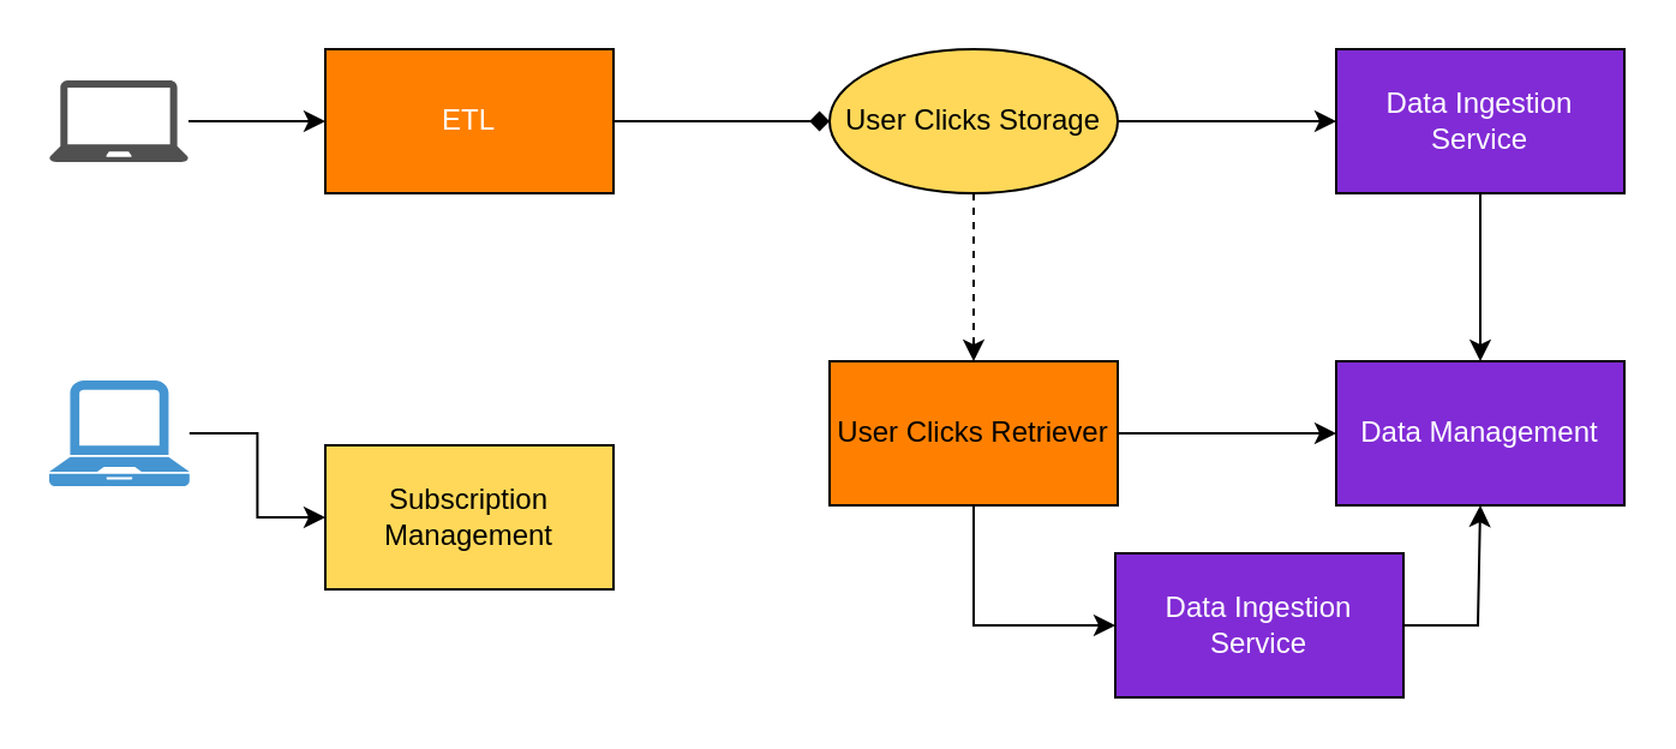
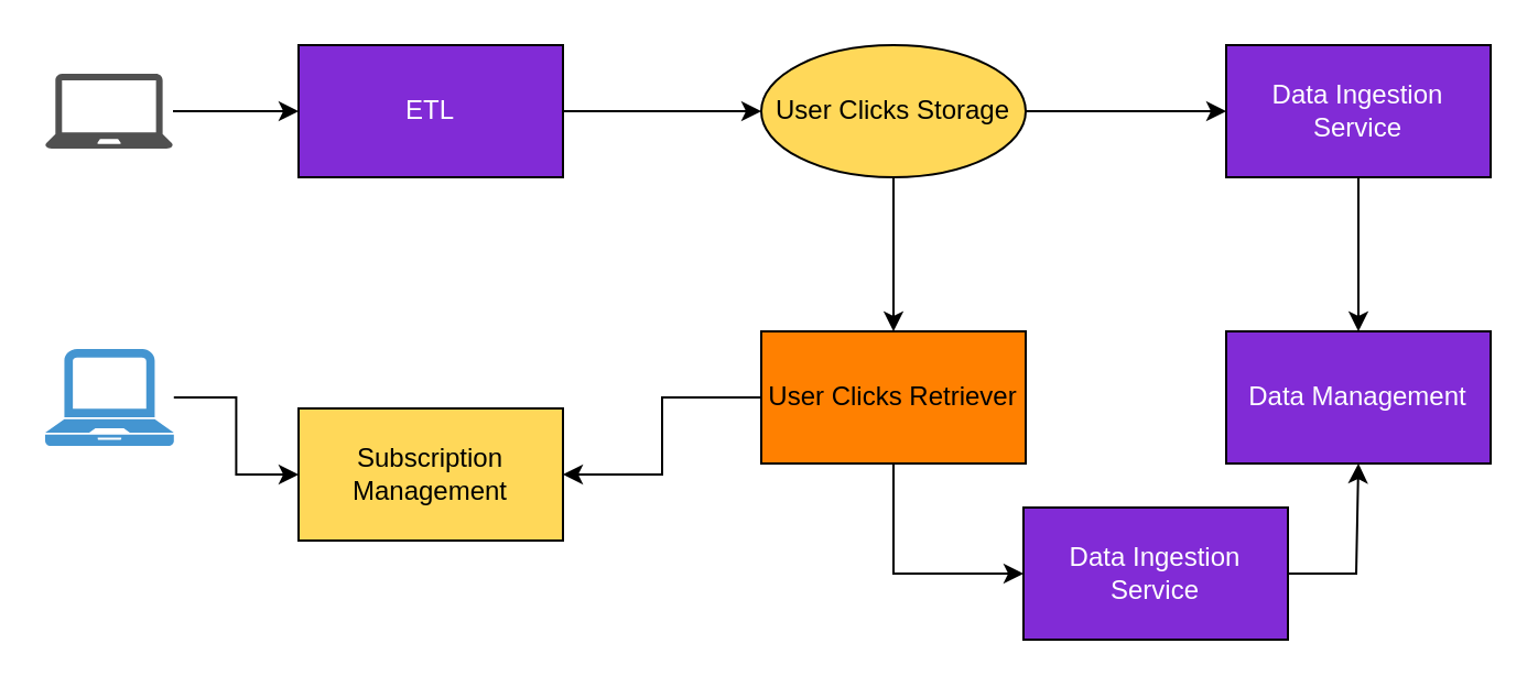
  <mxCell id="0" />
  <mxCell id="1" parent="0" />
  <mxCell id="2" value="&lt;font color=&quot;#ffffff&quot;&gt;Data Management&lt;/font&gt;" style="rounded=0;whiteSpace=wrap;html=1;fillColor=#812BD6;" parent="1" vertex="1"><mxGeometry x="556" y="150" width="120" height="60" as="geometry" /></mxCell>
  <mxCell id="3" value="" style="edgeStyle=orthogonalEdgeStyle;rounded=0;orthogonalLoop=1;jettySize=auto;html=1;" parent="1" source="5" target="9" edge="1"><mxGeometry relative="1" as="geometry" /></mxCell>
- <mxCell id="4" value="" style="edgeStyle=orthogonalEdgeStyle;rounded=0;orthogonalLoop=1;jettySize=auto;html=1;dashed=1;" parent="1" source="5" target="12" edge="1"><mxGeometry relative="1" as="geometry" /></mxCell>
+ <mxCell id="4" value="" style="edgeStyle=orthogonalEdgeStyle;rounded=0;orthogonalLoop=1;jettySize=auto;html=1;" parent="1" source="5" target="12" edge="1"><mxGeometry relative="1" as="geometry" /></mxCell>
  <mxCell id="5" value="User Clicks Storage" style="ellipse;whiteSpace=wrap;html=1;fillColor=#FFD859;" parent="1" vertex="1"><mxGeometry x="345" y="20" width="120" height="60" as="geometry" /></mxCell>
- <mxCell id="6" value="" style="edgeStyle=orthogonalEdgeStyle;rounded=0;orthogonalLoop=1;jettySize=auto;html=1;endArrow=diamond;" parent="1" source="7" target="5" edge="1"><mxGeometry relative="1" as="geometry" /></mxCell>
- <mxCell id="7" value="&lt;font color=&quot;#ffffff&quot;&gt;ETL&lt;/font&gt;" style="rounded=0;whiteSpace=wrap;html=1;fillColor=#ff8000;" parent="1" vertex="1"><mxGeometry x="135" y="20" width="120" height="60" as="geometry" /></mxCell>
+ <mxCell id="6" value="" style="edgeStyle=orthogonalEdgeStyle;rounded=0;orthogonalLoop=1;jettySize=auto;html=1;" parent="1" source="7" target="5" edge="1"><mxGeometry relative="1" as="geometry" /></mxCell>
+ <mxCell id="7" value="&lt;font color=&quot;#ffffff&quot;&gt;ETL&lt;/font&gt;" style="rounded=0;whiteSpace=wrap;html=1;fillColor=#812BD6;" parent="1" vertex="1"><mxGeometry x="135" y="20" width="120" height="60" as="geometry" /></mxCell>
  <mxCell id="8" value="" style="edgeStyle=orthogonalEdgeStyle;rounded=0;orthogonalLoop=1;jettySize=auto;html=1;" parent="1" source="9" target="2" edge="1"><mxGeometry relative="1" as="geometry" /></mxCell>
  <mxCell id="9" value="&lt;font color=&quot;#ffffff&quot;&gt;Data Ingestion Service&lt;/font&gt;" style="rounded=0;whiteSpace=wrap;html=1;fillColor=#812BD6;" parent="1" vertex="1"><mxGeometry x="556" y="20" width="120" height="60" as="geometry" /></mxCell>
- <mxCell id="10" value="" style="edgeStyle=orthogonalEdgeStyle;rounded=0;orthogonalLoop=1;jettySize=auto;html=1;" parent="1" source="12" target="2" edge="1"><mxGeometry relative="1" as="geometry" /></mxCell>
+ <mxCell id="10" value="" style="edgeStyle=orthogonalEdgeStyle;rounded=0;orthogonalLoop=1;jettySize=auto;html=1;" parent="1" source="12" target="13" edge="1"><mxGeometry relative="1" as="geometry" /></mxCell>
  <mxCell id="11" style="edgeStyle=orthogonalEdgeStyle;rounded=0;orthogonalLoop=1;jettySize=auto;html=1;entryX=0;entryY=0.5;entryDx=0;entryDy=0;" parent="1" source="12" target="15" edge="1"><mxGeometry relative="1" as="geometry" /></mxCell>
  <mxCell id="12" value="User Clicks Retriever" style="rounded=0;whiteSpace=wrap;html=1;fillColor=#FF8000;" parent="1" vertex="1"><mxGeometry x="345" y="150" width="120" height="60" as="geometry" /></mxCell>
  <mxCell id="13" value="Subscription Management" style="rounded=0;whiteSpace=wrap;html=1;fillColor=#FFD859;" parent="1" vertex="1"><mxGeometry x="135" y="185" width="120" height="60" as="geometry" /></mxCell>
  <mxCell id="14" style="edgeStyle=orthogonalEdgeStyle;rounded=0;orthogonalLoop=1;jettySize=auto;html=1;entryX=0.5;entryY=1;entryDx=0;entryDy=0;" parent="1" source="15" target="2" edge="1"><mxGeometry relative="1" as="geometry"><mxPoint x="614" y="220" as="targetPoint" /><Array as="points"><mxPoint x="615" y="260" /></Array></mxGeometry></mxCell>
  <mxCell id="15" value="&lt;font color=&quot;#ffffff&quot;&gt;Data Ingestion Service&lt;/font&gt;" style="rounded=0;whiteSpace=wrap;html=1;fillColor=#812BD6;" parent="1" vertex="1"><mxGeometry x="464" y="230" width="120" height="60" as="geometry" /></mxCell>
  <mxCell id="16" value="" style="edgeStyle=orthogonalEdgeStyle;rounded=0;orthogonalLoop=1;jettySize=auto;html=1;" edge="1" parent="1" source="17" target="7"><mxGeometry relative="1" as="geometry" /></mxCell>
  <mxCell id="17" value="" style="sketch=0;pointerEvents=1;shadow=0;dashed=0;html=1;strokeColor=none;fillColor=#505050;labelPosition=center;verticalLabelPosition=bottom;verticalAlign=top;outlineConnect=0;align=center;shape=mxgraph.office.devices.laptop;" vertex="1" parent="1"><mxGeometry x="20" y="33" width="58" height="34" as="geometry" /></mxCell>
  <mxCell id="18" value="" style="edgeStyle=orthogonalEdgeStyle;rounded=0;orthogonalLoop=1;jettySize=auto;html=1;" edge="1" parent="1" source="19" target="13"><mxGeometry relative="1" as="geometry" /></mxCell>
  <mxCell id="19" value="" style="pointerEvents=1;shadow=0;dashed=0;html=1;strokeColor=none;fillColor=#4495D1;labelPosition=center;verticalLabelPosition=bottom;verticalAlign=top;align=center;outlineConnect=0;shape=mxgraph.veeam.laptop;" vertex="1" parent="1"><mxGeometry x="20" y="158" width="58.4" height="44" as="geometry" /></mxCell>
